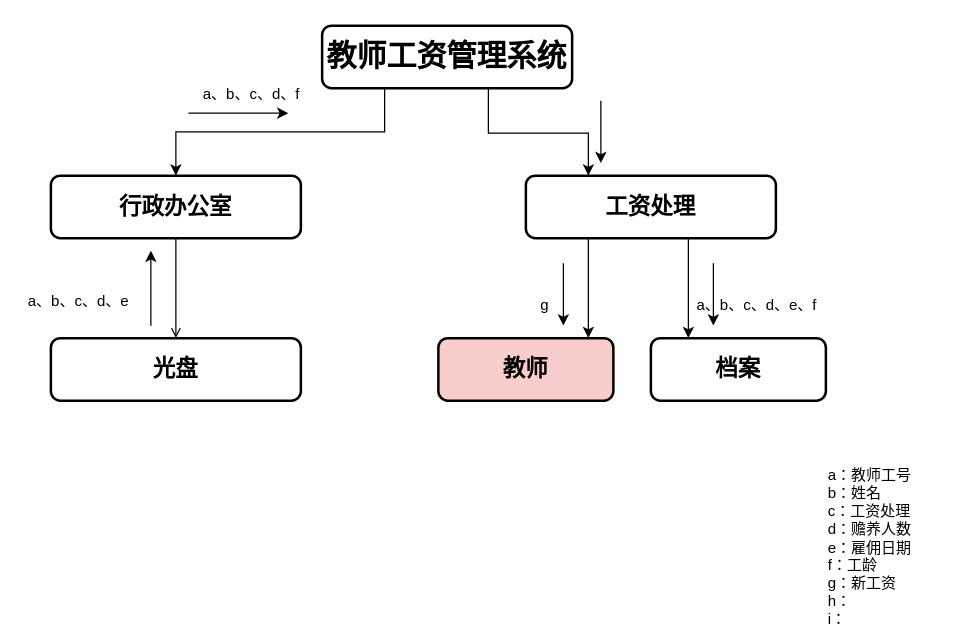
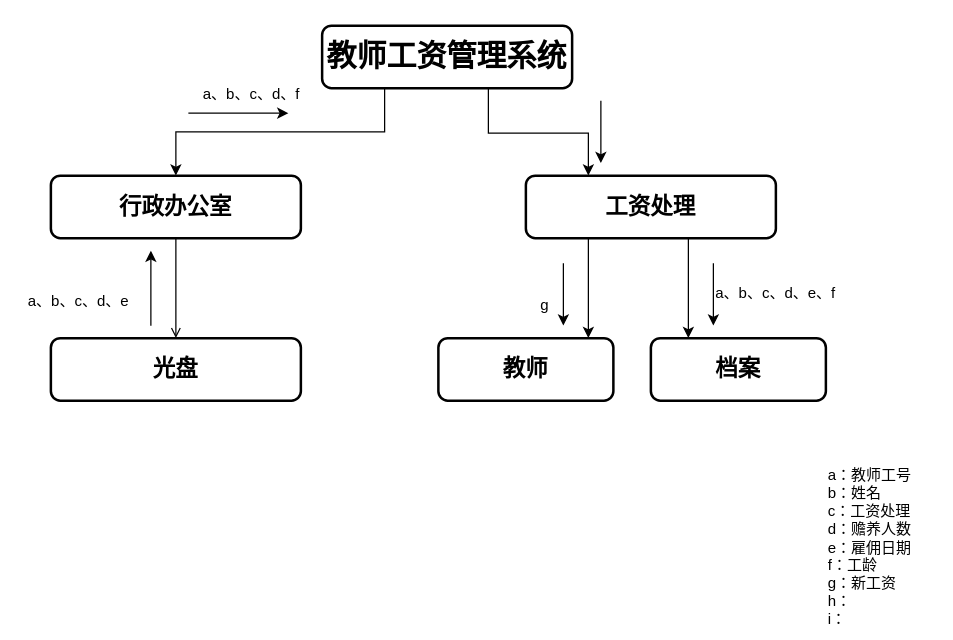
  <mxCell id="0" />
  <mxCell id="1" parent="0" />
  <mxCell id="2" value="" style="edgeStyle=orthogonalEdgeStyle;rounded=0;orthogonalLoop=1;jettySize=auto;html=1;exitX=0.25;exitY=1;exitDx=0;exitDy=0;" edge="1" parent="1" source="4" target="11"><mxGeometry relative="1" as="geometry" /></mxCell>
  <mxCell id="3" value="" style="edgeStyle=orthogonalEdgeStyle;rounded=0;orthogonalLoop=1;jettySize=auto;html=1;" edge="1" parent="1" source="4" target="7"><mxGeometry relative="1" as="geometry"><Array as="points"><mxPoint x="390" y="106" /><mxPoint x="470" y="106" /></Array></mxGeometry></mxCell>
  <mxCell id="4" value="&lt;h1&gt;教师工资管理系统&lt;/h1&gt;" style="whiteSpace=wrap;html=1;rounded=1;shadow=0;comic=0;strokeWidth=2;fillColor=#ffffff;fontFamily=Verdana;align=center;fontSize=12;fontStyle=1" parent="1" vertex="1"><mxGeometry x="257" y="20" width="200" height="50" as="geometry" /></mxCell>
  <mxCell id="5" value="" style="edgeStyle=orthogonalEdgeStyle;rounded=0;orthogonalLoop=1;jettySize=auto;html=1;exitX=0.25;exitY=1;exitDx=0;exitDy=0;" edge="1" parent="1" source="7"><mxGeometry relative="1" as="geometry"><mxPoint x="470" y="270" as="targetPoint" /><Array as="points"><mxPoint x="470" y="270" /></Array></mxGeometry></mxCell>
  <mxCell id="6" value="" style="edgeStyle=orthogonalEdgeStyle;rounded=0;orthogonalLoop=1;jettySize=auto;html=1;" edge="1" parent="1" source="7"><mxGeometry relative="1" as="geometry"><mxPoint x="550" y="270" as="targetPoint" /><Array as="points"><mxPoint x="550" y="270" /></Array></mxGeometry></mxCell>
  <mxCell id="7" value="&lt;h2&gt;工资处理&lt;/h2&gt;" style="whiteSpace=wrap;html=1;rounded=1;shadow=0;comic=0;strokeWidth=2;fillColor=#ffffff;fontFamily=Verdana;align=center;fontSize=12;fontStyle=1" vertex="1" parent="1"><mxGeometry x="420" y="140" width="200" height="50" as="geometry" /></mxCell>
  <mxCell id="8" value="&lt;h2&gt;档案&lt;/h2&gt;" style="whiteSpace=wrap;html=1;rounded=1;shadow=0;comic=0;strokeWidth=2;fillColor=#ffffff;fontFamily=Verdana;align=center;fontSize=12;fontStyle=1" vertex="1" parent="1"><mxGeometry x="520" y="270" width="140" height="50" as="geometry" /></mxCell>
- <mxCell id="9" value="&lt;h2&gt;教师&lt;/h2&gt;" style="whiteSpace=wrap;html=1;rounded=1;shadow=0;comic=0;strokeWidth=2;fillColor=#f8cecc;fontFamily=Verdana;align=center;fontSize=12;fontStyle=1;" vertex="1" parent="1"><mxGeometry x="350" y="270" width="140" height="50" as="geometry" /></mxCell>
+ <mxCell id="9" value="&lt;h2&gt;教师&lt;/h2&gt;" style="whiteSpace=wrap;html=1;rounded=1;shadow=0;comic=0;strokeWidth=2;fillColor=#ffffff;fontFamily=Verdana;align=center;fontSize=12;fontStyle=1" vertex="1" parent="1"><mxGeometry x="350" y="270" width="140" height="50" as="geometry" /></mxCell>
  <mxCell id="10" value="" style="edgeStyle=orthogonalEdgeStyle;rounded=0;orthogonalLoop=1;jettySize=auto;html=1;endArrow=open;" edge="1" parent="1" source="11" target="12"><mxGeometry relative="1" as="geometry" /></mxCell>
  <mxCell id="11" value="&lt;h2&gt;行政办公室&lt;/h2&gt;" style="whiteSpace=wrap;html=1;rounded=1;shadow=0;comic=0;strokeWidth=2;fillColor=#ffffff;fontFamily=Verdana;align=center;fontSize=12;fontStyle=1" vertex="1" parent="1"><mxGeometry x="40" y="140" width="200" height="50" as="geometry" /></mxCell>
  <mxCell id="12" value="&lt;h2&gt;光盘&lt;/h2&gt;" style="whiteSpace=wrap;html=1;rounded=1;shadow=0;comic=0;strokeWidth=2;fillColor=#ffffff;fontFamily=Verdana;align=center;fontSize=12;fontStyle=1" vertex="1" parent="1"><mxGeometry x="40" y="270" width="200" height="50" as="geometry" /></mxCell>
  <mxCell id="13" value="a：教师工号&lt;br&gt;b：姓名&lt;br&gt;c：工资处理&lt;br&gt;d：赡养人数&lt;br&gt;e：雇佣日期&lt;br&gt;f：工龄&lt;br&gt;g：新工资&lt;br&gt;h：&lt;br&gt;i：" style="text;html=1;resizable=0;points=[];autosize=1;align=left;verticalAlign=top;spacingTop=-4;" vertex="1" parent="1"><mxGeometry x="660" y="370" width="80" height="120" as="geometry" /></mxCell>
  <mxCell id="14" value="" style="endArrow=classic;html=1;" edge="1" parent="1"><mxGeometry width="50" height="50" relative="1" as="geometry"><mxPoint x="120" y="260" as="sourcePoint" /><mxPoint x="120" y="200" as="targetPoint" /></mxGeometry></mxCell>
  <mxCell id="15" value="" style="endArrow=classic;html=1;" edge="1" parent="1"><mxGeometry width="50" height="50" relative="1" as="geometry"><mxPoint x="150" y="90" as="sourcePoint" /><mxPoint x="230" y="90" as="targetPoint" /></mxGeometry></mxCell>
  <mxCell id="16" value="" style="endArrow=classic;html=1;" edge="1" parent="1"><mxGeometry width="50" height="50" relative="1" as="geometry"><mxPoint x="480" y="80" as="sourcePoint" /><mxPoint x="480" y="130" as="targetPoint" /></mxGeometry></mxCell>
  <mxCell id="17" value="" style="endArrow=classic;html=1;" edge="1" parent="1"><mxGeometry width="50" height="50" relative="1" as="geometry"><mxPoint x="450" y="210" as="sourcePoint" /><mxPoint x="450" y="260" as="targetPoint" /></mxGeometry></mxCell>
  <mxCell id="18" value="" style="endArrow=classic;html=1;" edge="1" parent="1"><mxGeometry width="50" height="50" relative="1" as="geometry"><mxPoint x="570" y="210" as="sourcePoint" /><mxPoint x="570" y="260" as="targetPoint" /></mxGeometry></mxCell>
  <mxCell id="19" value="a、b、c、d、e" style="text;html=1;resizable=0;points=[];autosize=1;align=left;verticalAlign=top;spacingTop=-4;" vertex="1" parent="1"><mxGeometry x="20" y="231" width="100" height="20" as="geometry" /></mxCell>
  <mxCell id="20" value="a、b、c、d、f" style="text;html=1;resizable=0;points=[];autosize=1;align=left;verticalAlign=top;spacingTop=-4;" vertex="1" parent="1"><mxGeometry x="160" y="65" width="90" height="20" as="geometry" /></mxCell>
  <mxCell id="21" value="g" style="text;html=1;resizable=0;points=[];autosize=1;align=left;verticalAlign=top;spacingTop=-4;" vertex="1" parent="1"><mxGeometry x="430" y="234" width="20" height="20" as="geometry" /></mxCell>
- <mxCell id="22" value="a、b、c、d、e、f" style="text;html=1;resizable=0;points=[];autosize=1;align=left;verticalAlign=top;spacingTop=-4;" vertex="1" parent="1"><mxGeometry x="555" y="234" width="110" height="20" as="geometry" /></mxCell>
+ <mxCell id="22" value="a、b、c、d、e、f" style="text;html=1;resizable=0;points=[];autosize=1;align=left;verticalAlign=top;spacingTop=-4;" vertex="1" parent="1"><mxGeometry x="570" y="224" width="110" height="20" as="geometry" /></mxCell>
